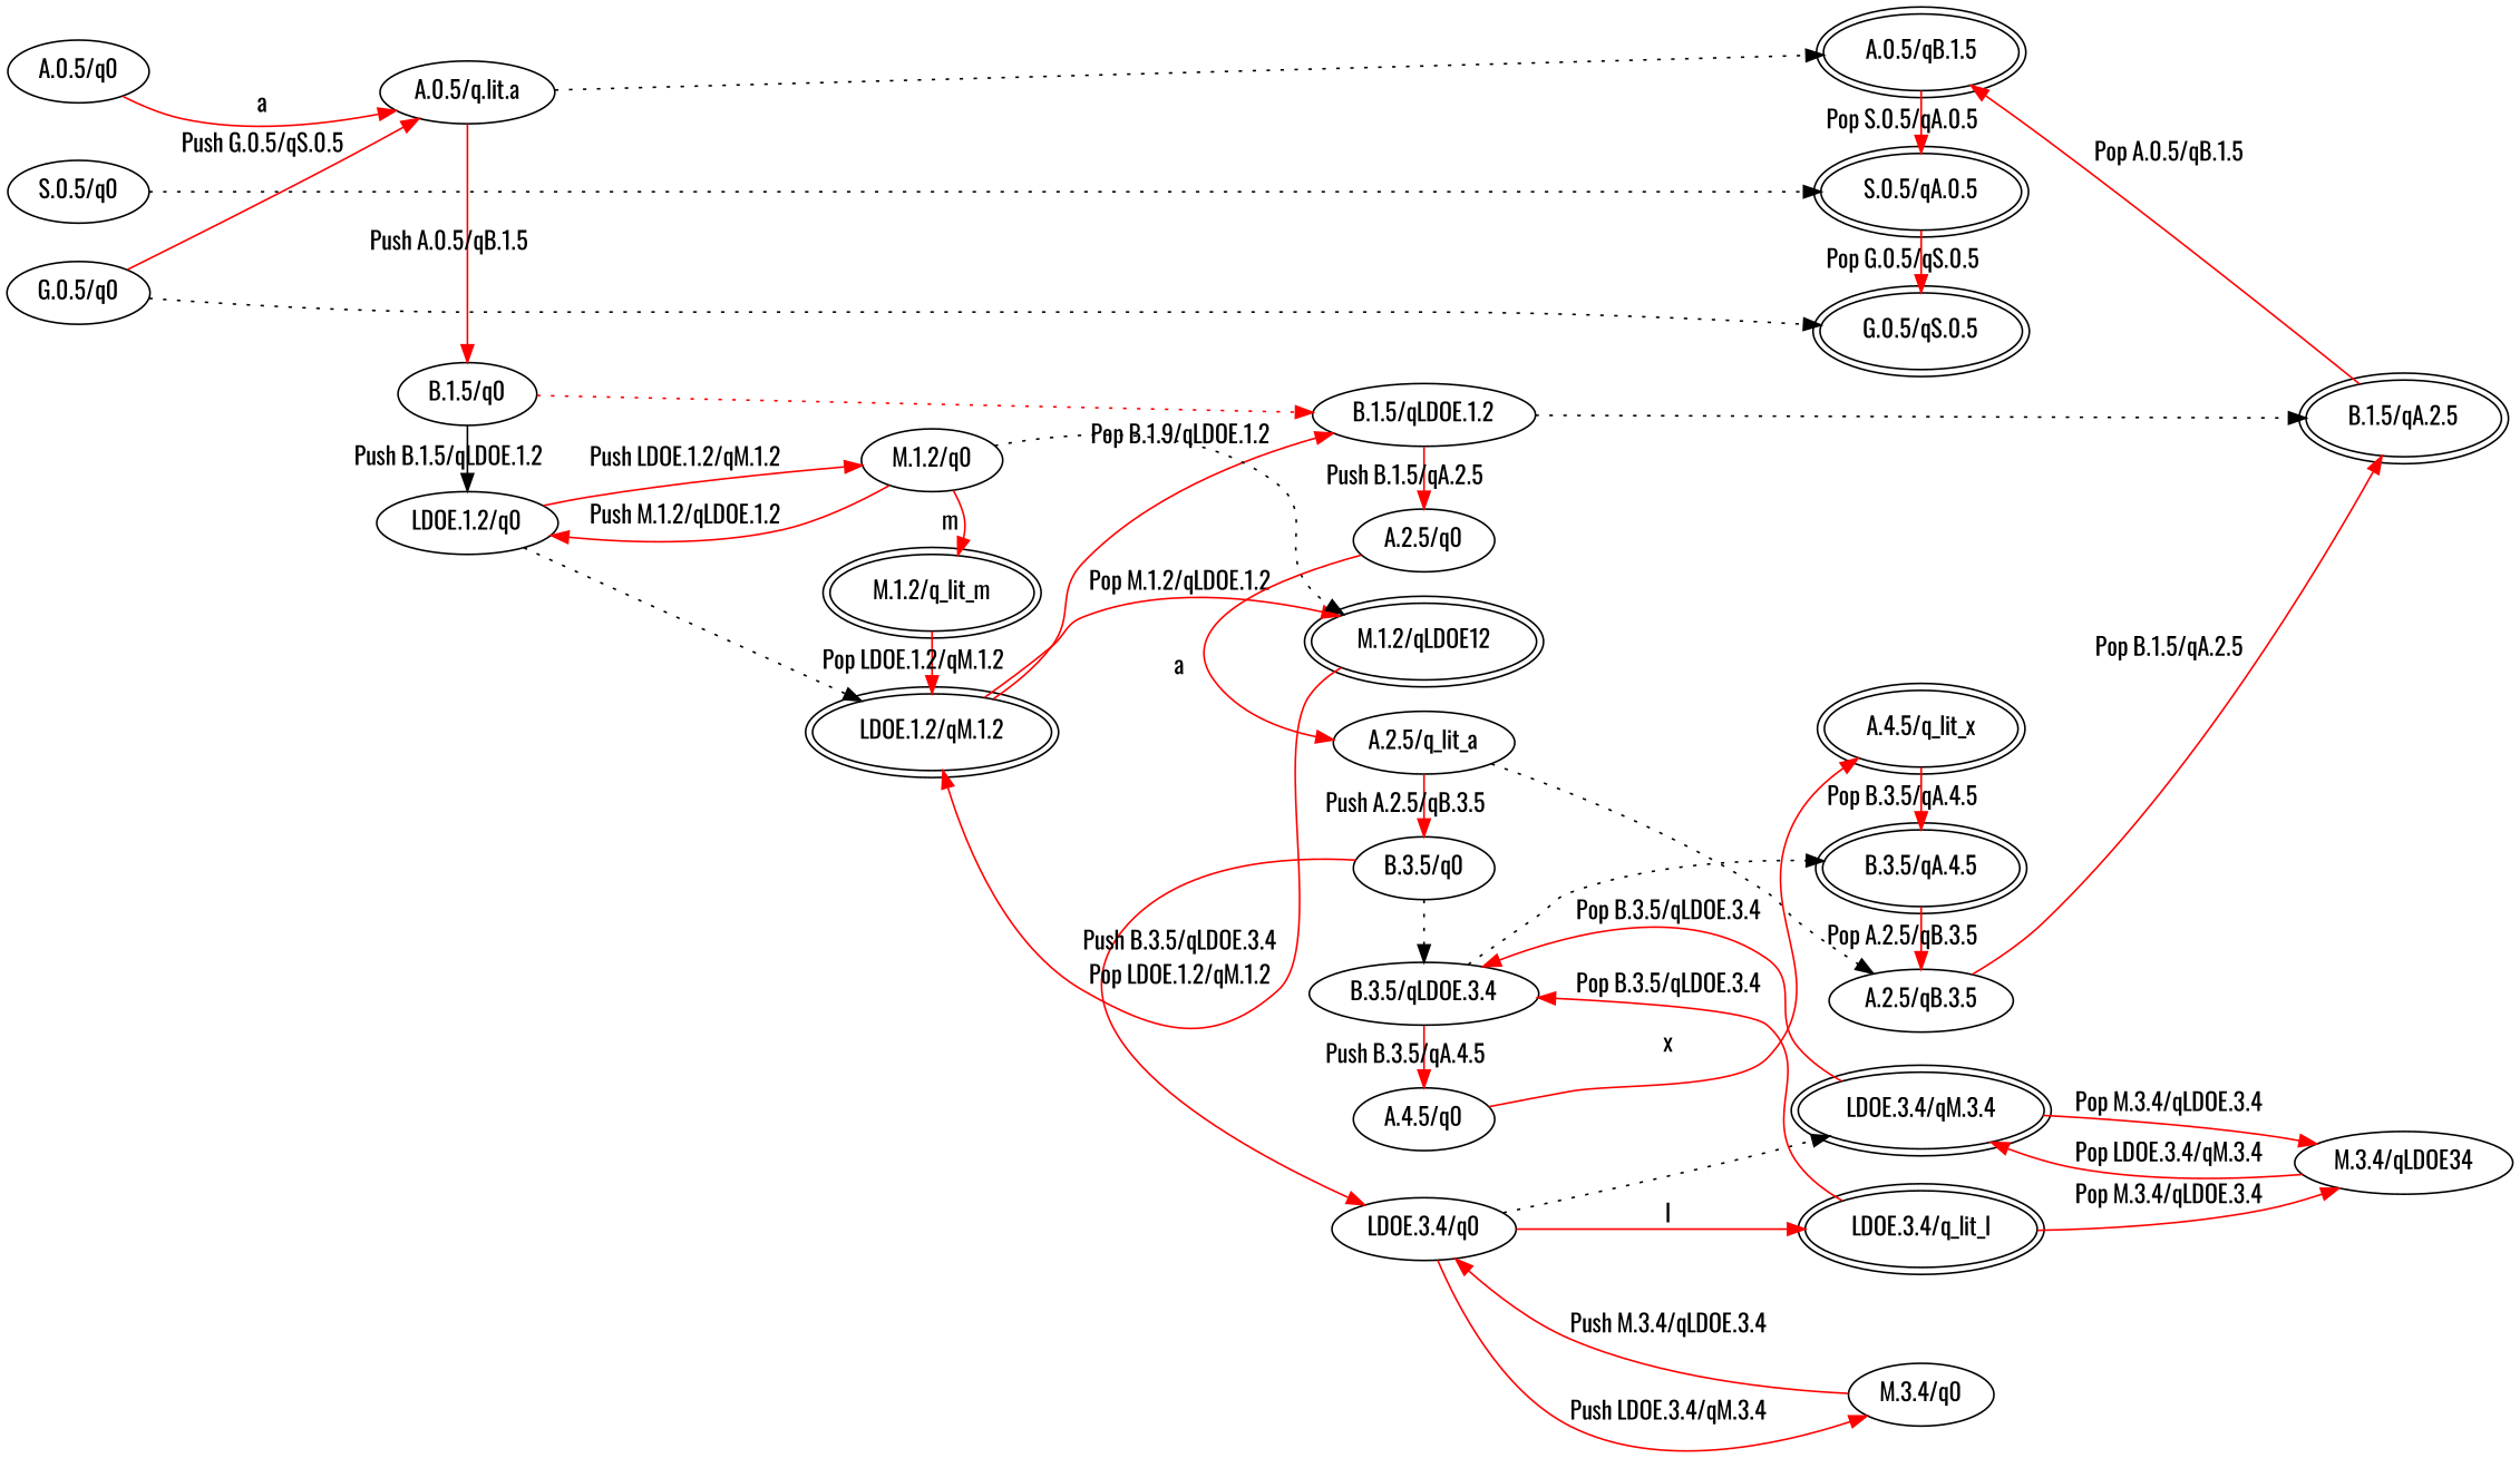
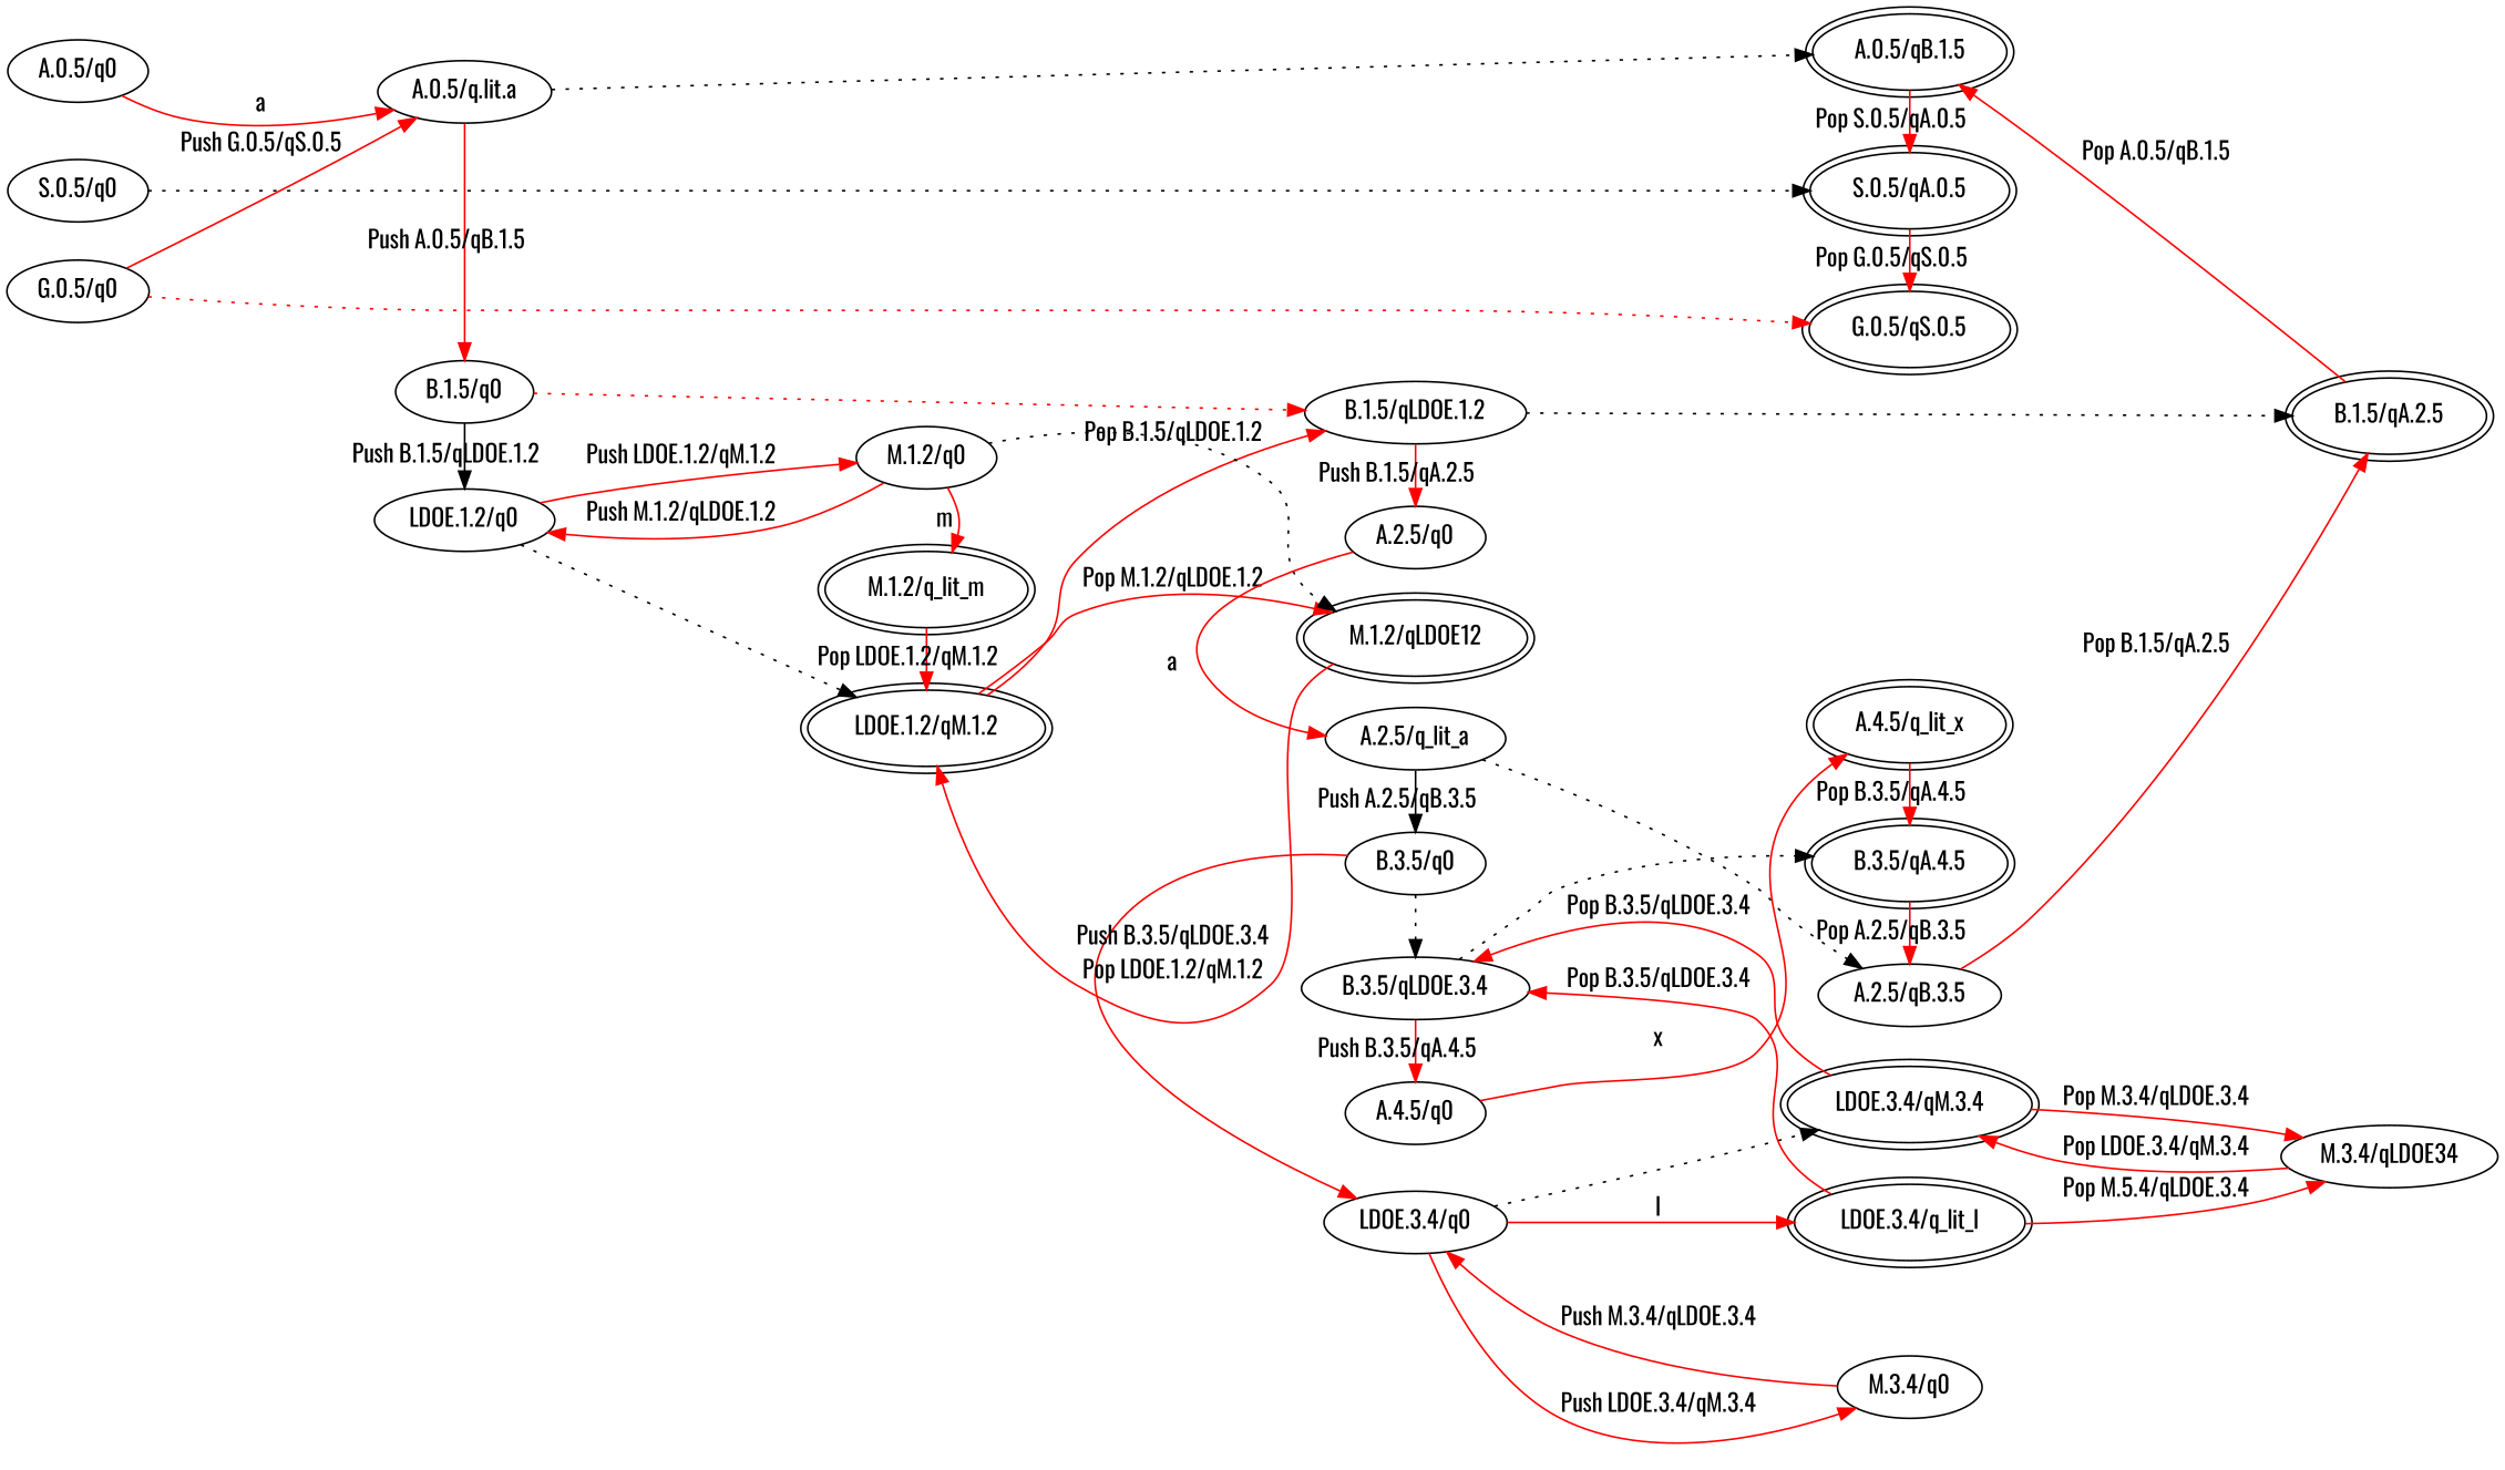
  digraph {
    fontname=Oswald
    rankdir=LR
    node [fontname=Oswald]
    edge [color=red fontname=Oswald style=solid]
    n1 [label="G.0.5/q0"]
    n2 [label="S.0.5/q0"]
    n3 [label="A.0.5/q0"]
    n4 [label="A.0.5/q.lit.a"]
    n5 [label="B.1.5/q0"]
    n6 [label="LDOE.1.2/q0"]
    n7 [label="LDOE.1.2/qM.1.2" peripheries=2]
    n8 [label="M.1.2/q0"]
    n9 [label="M.1.2/q_lit_m" peripheries=2]
    n10 [label="B.1.5/qLDOE.1.2"]
    n11 [label="A.2.5/q0"]
    n12 [label="A.2.5/q_lit_a"]
    n13 [label="B.3.5/q0"]
    n14 [label="LDOE.3.4/q0"]
    n15 [label="A.4.5/q0"]
    n16 [label="G.0.5/qS.0.5" peripheries=2]
    n17 [label="S.0.5/qA.0.5" peripheries=2]
    n18 [label="A.0.5/qB.1.5" peripheries=2]
    n19 [label="A.2.5/qB.3.5"]
    n20 [label="B.3.5/qA.4.5" peripheries=2]
    n21 [label="A.4.5/q_lit_x" peripheries=2]
    n22 [label="B.3.5/qLDOE.3.4"]
    n23 [label="B.1.5/qA.2.5" peripheries=2]
    n24 [label="M.1.2/qLDOE12" peripheries=2]
    n25 [label="LDOE.3.4/qM.3.4" peripheries=2]
    n26 [label="LDOE.3.4/q_lit_l" peripheries=2]
    n27 [label="M.3.4/q0"]
    n28 [label="M.3.4/qLDOE34"]
    subgraph sub_1 {
      rank=same
      n1
      n2
      n3
    }
    subgraph sub_2 {
      rank=same
      n4
      n5
      n6
    }
    subgraph sub_3 {
      rank=same
      n7
      n8
      n9
    }
    subgraph sub_4 {
      rank=same
      n10
      n11
      n12
    }
    subgraph sub_5 {
      rank=same
      n12
      n13
      n14
      n15
    }
    subgraph sub_6 {
      rank=same
      n16
      n17
      n18
      n19
      n20
      n21
    }
    subgraph sub_7 {
      rank=same
      n15
      n22
    }
    subgraph sub_8 {
      cluster=false
      n1
      n16
    }
    subgraph sub_9 {
      cluster=false
      n2
      n17
    }
    subgraph sub_10 {
      cluster=false
      n3
      n4
      n18
    }
    subgraph sub_11 {
      cluster=false
      n5
      n10
      n23
    }
    subgraph sub_12 {
      cluster=false
      n6
      n7
    }
    subgraph sub_13 {
      cluster=false
      n11
      n12
      n19
    }
    subgraph sub_14 {
      cluster=false
      n8
      n9
      n24
    }
    subgraph sub_15 {
      cluster=false
      n13
      n20
      n22
    }
    subgraph sub_16 {
      cluster=false
      n14
      n25
      n26
    }
    subgraph sub_17 {
      cluster=false
      n15
      n21
    }
    subgraph sub_18 {
      cluster=false
      n27
      n28
    }
    n1 -> n4 [label="Push G.0.5/qS.0.5"]
-   n1 -> n16 [color=black style=dotted]
+   n1 -> n16 [style=dotted]
    n2 -> n17 [color=black style=dotted]
    n3 -> n4 [color=invis fontcolor=invis label=a style=dotted]
    n3 -> n4 [label=a]
    n4 -> n5 [label="Push A.0.5/qB.1.5"]
    n4 -> n18 [color=black style=dotted]
    n5 -> n6 [color=black label="Push B.1.5/qLDOE.1.2"]
    n5 -> n10 [style=dotted]
    n6 -> n7 [color=black style=dotted]
    n6 -> n8 [label="Push LDOE.1.2/qM.1.2"]
-   n7 -> n10 [label="Pop B.1.9/qLDOE.1.2"]
+   n7 -> n10 [label="Pop B.1.5/qLDOE.1.2"]
    n7 -> n24 [label="Pop M.1.2/qLDOE.1.2"]
    n8 -> n6 [label="Push M.1.2/qLDOE.1.2"]
    n8 -> n9 [color=invis fontcolor=invis label=m style=dotted]
    n8 -> n9 [label=m]
    n8 -> n24 [color=black style=dotted]
    n9 -> n7 [label="Pop LDOE.1.2/qM.1.2"]
    n10 -> n11 [label="Push B.1.5/qA.2.5"]
    n10 -> n23 [color=black style=dotted]
    n11 -> n12 [color=invis fontcolor=invis label=a style=dotted]
    n11 -> n12 [label=a]
-   n12 -> n13 [label="Push A.2.5/qB.3.5"]
+   n12 -> n13 [color=black label="Push A.2.5/qB.3.5"]
    n12 -> n19 [color=black style=dotted]
    n13 -> n14 [label="Push B.3.5/qLDOE.3.4"]
    n13 -> n22 [color=black style=dotted]
    n14 -> n25 [color=black style=dotted]
    n14 -> n26 [color=invis fontcolor=invis label=l style=dotted]
    n14 -> n26 [label=l]
    n14 -> n27 [label="Push LDOE.3.4/qM.3.4"]
    n15 -> n21 [color=invis fontcolor=invis label=x style=dotted]
    n15 -> n21 [label=x]
    n17 -> n16 [label="Pop G.0.5/qS.0.5"]
    n18 -> n17 [label="Pop S.0.5/qA.0.5"]
    n19 -> n23 [label="Pop B.1.5/qA.2.5"]
    n20 -> n19 [label="Pop A.2.5/qB.3.5"]
    n21 -> n20 [label="Pop B.3.5/qA.4.5"]
    n22 -> n15 [label="Push B.3.5/qA.4.5"]
    n22 -> n20 [color=black style=dotted]
    n23 -> n18 [label="Pop A.0.5/qB.1.5"]
    n24 -> n7 [label="Pop LDOE.1.2/qM.1.2"]
    n25 -> n22 [label="Pop B.3.5/qLDOE.3.4"]
    n25 -> n28 [label="Pop M.3.4/qLDOE.3.4"]
    n26 -> n22 [label="Pop B.3.5/qLDOE.3.4"]
-   n26 -> n28 [label="Pop M.3.4/qLDOE.3.4"]
+   n26 -> n28 [label="Pop M.5.4/qLDOE.3.4"]
    n27 -> n14 [label="Push M.3.4/qLDOE.3.4"]
    n28 -> n25 [label="Pop LDOE.3.4/qM.3.4"]
  }
